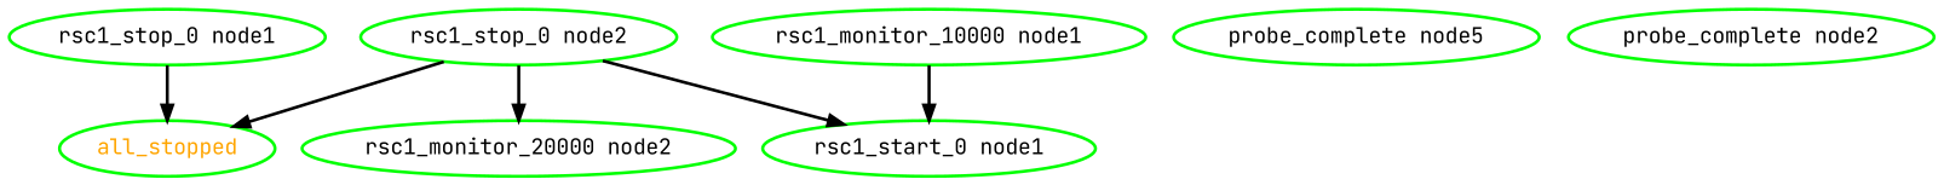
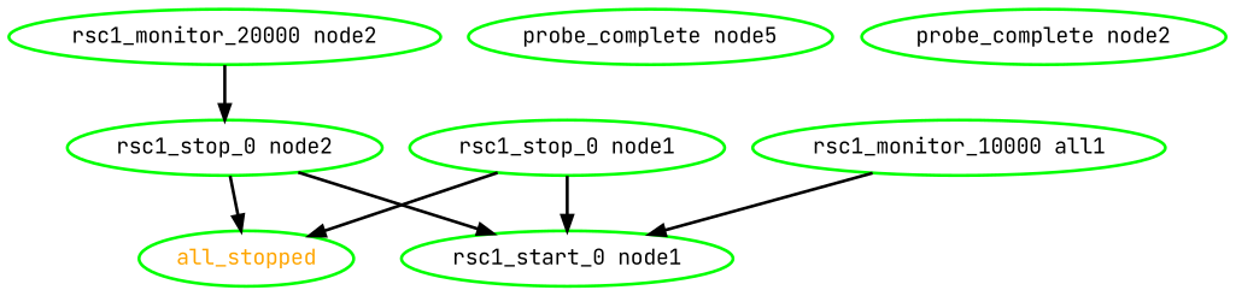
  digraph {
    fontname="JetBrains Mono"
    node [color=green fontcolor=black fontname="JetBrains Mono" style=bold]
    edge [fontname="JetBrains Mono" style=bold]
    all_stopped [fontcolor=orange]
    n2 [label="probe_complete node5"]
    "probe_complete node2"
-   "rsc1_monitor_10000 node1"
+   "rsc1_monitor_10000 node1" [label="rsc1_monitor_10000 all1"]
    "rsc1_start_0 node1"
    "rsc1_stop_0 node1"
    "rsc1_stop_0 node2"
    "rsc1_monitor_20000 node2"
    "rsc1_monitor_10000 node1" -> "rsc1_start_0 node1"
    "rsc1_stop_0 node1" -> all_stopped
+   "rsc1_stop_0 node1" -> "rsc1_start_0 node1"
    "rsc1_stop_0 node2" -> all_stopped
    "rsc1_stop_0 node2" -> "rsc1_start_0 node1"
-   "rsc1_stop_0 node2" -> "rsc1_monitor_20000 node2"
+   "rsc1_monitor_20000 node2" -> "rsc1_stop_0 node2"
  }
